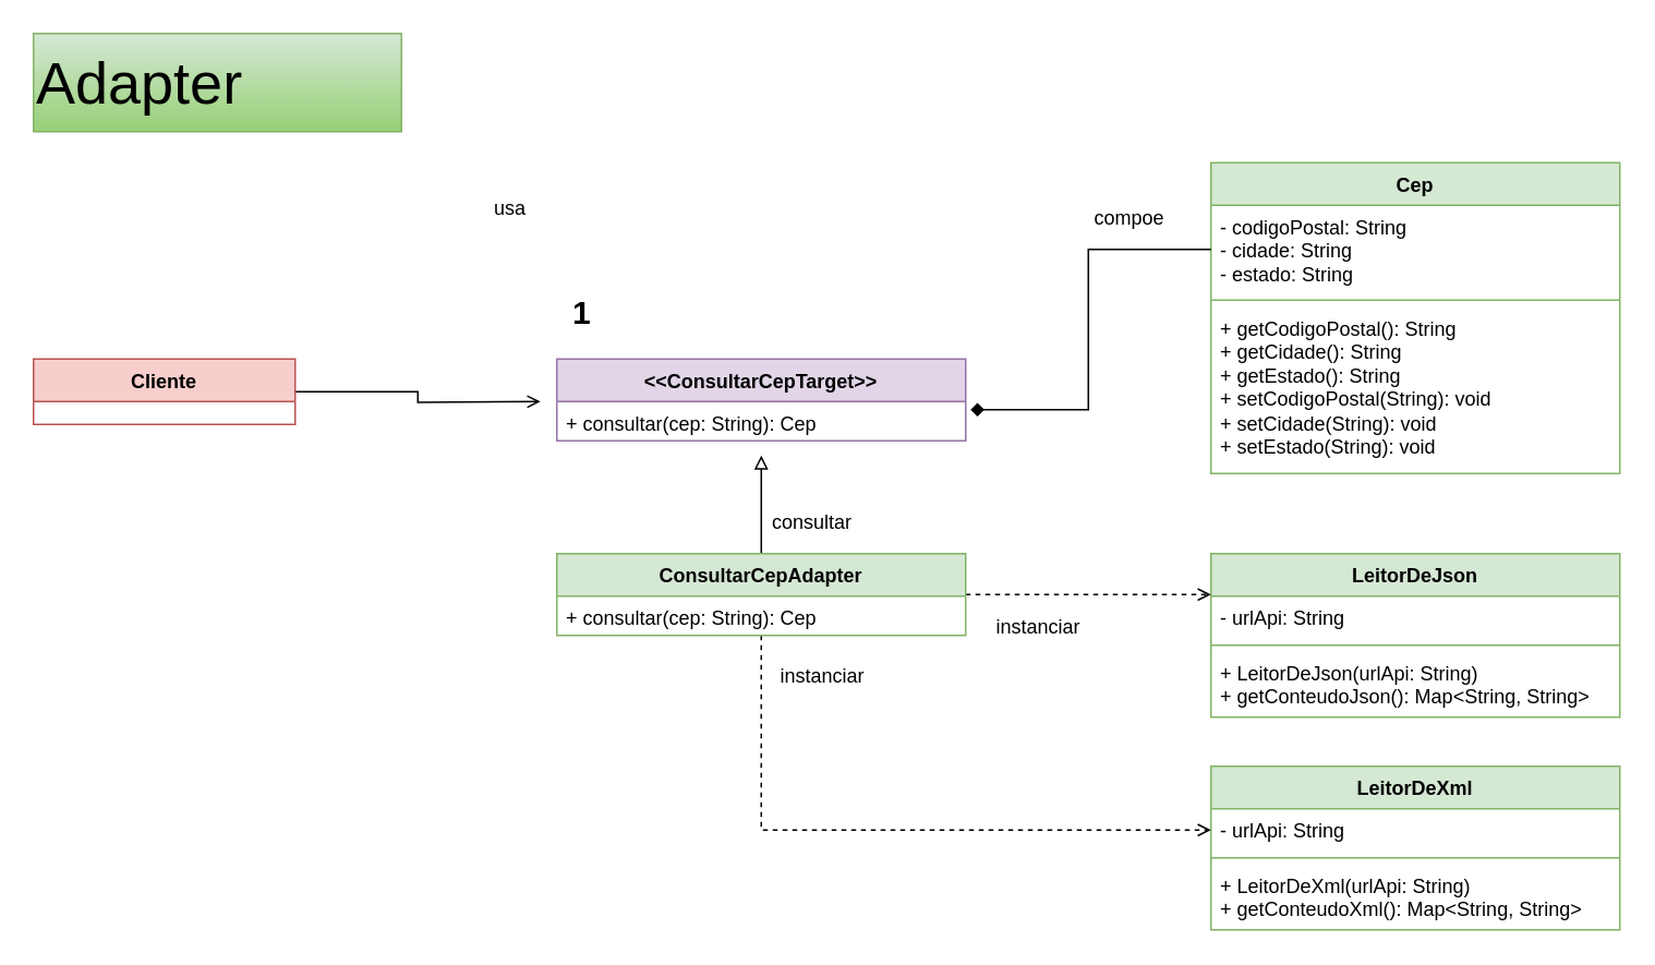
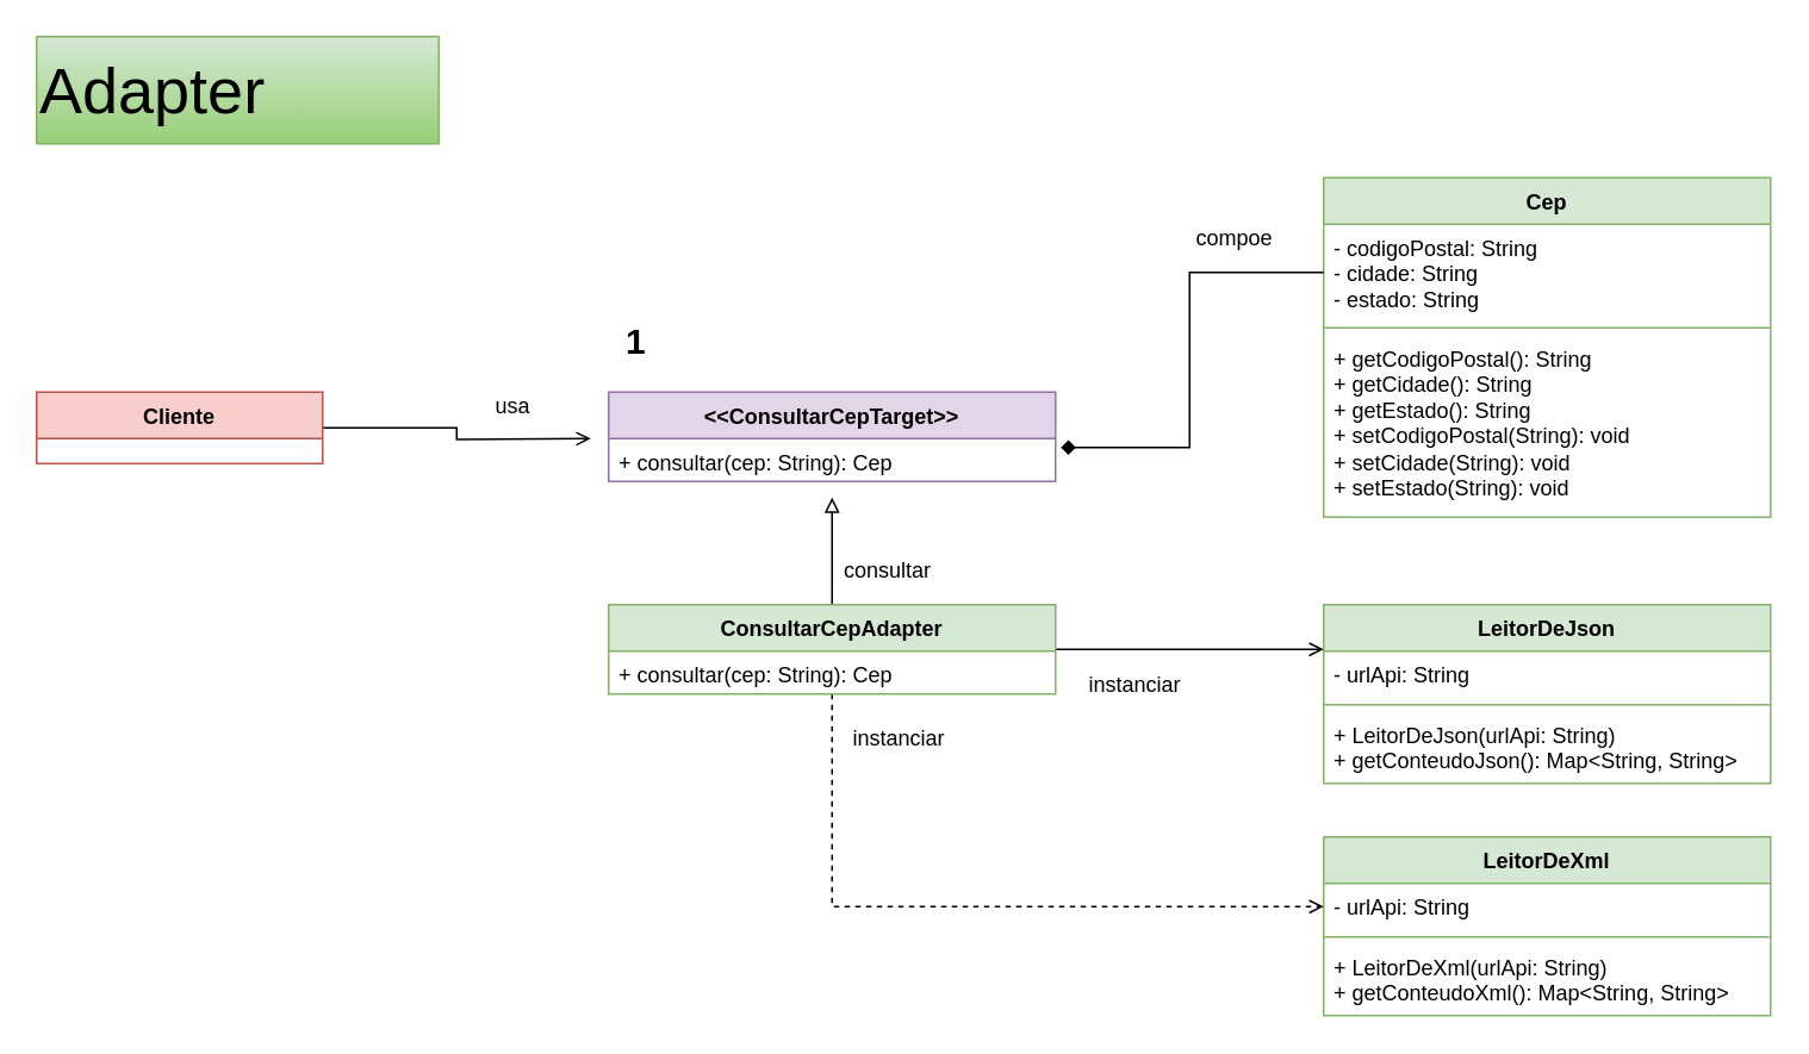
  <mxCell id="0" />
  <mxCell id="1" parent="0" />
  <mxCell id="2" value="Cep" style="swimlane;fontStyle=1;align=center;verticalAlign=top;childLayout=stackLayout;horizontal=1;startSize=26;horizontalStack=0;resizeParent=1;resizeParentMax=0;resizeLast=0;collapsible=1;marginBottom=0;whiteSpace=wrap;html=1;fillColor=#d5e8d4;strokeColor=#82b366;" parent="1" vertex="1"><mxGeometry x="740" y="99" width="250" height="190" as="geometry" /></mxCell>
  <mxCell id="3" value="&lt;div&gt;- codigoPostal: String&lt;/div&gt;&lt;div&gt;- cidade: String&lt;/div&gt;&lt;div&gt;- estado: String&lt;/div&gt;" style="text;strokeColor=none;fillColor=none;align=left;verticalAlign=top;spacingLeft=4;spacingRight=4;overflow=hidden;rotatable=0;points=[[0,0.5],[1,0.5]];portConstraint=eastwest;whiteSpace=wrap;html=1;" parent="2" vertex="1"><mxGeometry y="26" width="250" height="54" as="geometry" /></mxCell>
  <mxCell id="4" value="" style="line;strokeWidth=1;fillColor=none;align=left;verticalAlign=middle;spacingTop=-1;spacingLeft=3;spacingRight=3;rotatable=0;labelPosition=right;points=[];portConstraint=eastwest;strokeColor=inherit;" parent="2" vertex="1"><mxGeometry y="80" width="250" height="8" as="geometry" /></mxCell>
  <mxCell id="5" value="&lt;div&gt;+ getCodigoPostal(): String&lt;/div&gt;&lt;div&gt;+ getCidade(): String&lt;/div&gt;&lt;div&gt;+ getEstado(): String&lt;/div&gt;&lt;div&gt;+ setCodigoPostal(String): void&lt;/div&gt;&lt;div&gt;+ setCidade(String): void&lt;/div&gt;&lt;div&gt;+ setEstado(String): void&lt;/div&gt;" style="text;strokeColor=none;fillColor=none;align=left;verticalAlign=top;spacingLeft=4;spacingRight=4;overflow=hidden;rotatable=0;points=[[0,0.5],[1,0.5]];portConstraint=eastwest;whiteSpace=wrap;html=1;" parent="2" vertex="1"><mxGeometry y="88" width="250" height="102" as="geometry" /></mxCell>
  <mxCell id="6" style="edgeStyle=orthogonalEdgeStyle;rounded=0;orthogonalLoop=1;jettySize=auto;html=1;endArrow=open;endFill=0;" edge="1" parent="1" source="7"><mxGeometry relative="1" as="geometry"><mxPoint x="330" y="245" as="targetPoint" /></mxGeometry></mxCell>
  <mxCell id="7" value="Cliente" style="swimlane;fontStyle=1;align=center;verticalAlign=top;childLayout=stackLayout;horizontal=1;startSize=26;horizontalStack=0;resizeParent=1;resizeParentMax=0;resizeLast=0;collapsible=1;marginBottom=0;whiteSpace=wrap;html=1;fillColor=#f8cecc;strokeColor=#b85450;" parent="1" vertex="1"><mxGeometry x="20" y="219" width="160" height="40" as="geometry" /></mxCell>
  <mxCell id="8" value="&lt;font style=&quot;font-size: 20px;&quot;&gt;&lt;b&gt;1&lt;/b&gt;&lt;/font&gt;" style="text;html=1;align=center;verticalAlign=middle;resizable=0;points=[];autosize=1;strokeColor=none;fillColor=none;" parent="1" vertex="1"><mxGeometry x="340" y="170" width="30" height="40" as="geometry" /></mxCell>
  <mxCell id="9" value="&amp;lt;&amp;lt;ConsultarCepTarget&amp;gt;&amp;gt;" style="swimlane;fontStyle=1;align=center;verticalAlign=top;childLayout=stackLayout;horizontal=1;startSize=26;horizontalStack=0;resizeParent=1;resizeParentMax=0;resizeLast=0;collapsible=1;marginBottom=0;whiteSpace=wrap;html=1;fillColor=#e1d5e7;strokeColor=#9673a6;" vertex="1" parent="1"><mxGeometry x="340" y="219" width="250" height="50" as="geometry" /></mxCell>
  <mxCell id="10" value="&lt;div&gt;+ consultar(cep: String): Cep&lt;/div&gt;" style="text;strokeColor=none;fillColor=none;align=left;verticalAlign=top;spacingLeft=4;spacingRight=4;overflow=hidden;rotatable=0;points=[[0,0.5],[1,0.5]];portConstraint=eastwest;whiteSpace=wrap;html=1;" vertex="1" parent="9"><mxGeometry y="26" width="250" height="24" as="geometry" /></mxCell>
  <mxCell id="11" value="LeitorDeJson" style="swimlane;fontStyle=1;align=center;verticalAlign=top;childLayout=stackLayout;horizontal=1;startSize=26;horizontalStack=0;resizeParent=1;resizeParentMax=0;resizeLast=0;collapsible=1;marginBottom=0;whiteSpace=wrap;html=1;fillColor=#d5e8d4;strokeColor=#82b366;" vertex="1" parent="1"><mxGeometry x="740" y="338" width="250" height="100" as="geometry" /></mxCell>
  <mxCell id="12" value="- urlApi: String" style="text;strokeColor=none;fillColor=none;align=left;verticalAlign=top;spacingLeft=4;spacingRight=4;overflow=hidden;rotatable=0;points=[[0,0.5],[1,0.5]];portConstraint=eastwest;whiteSpace=wrap;html=1;" vertex="1" parent="11"><mxGeometry y="26" width="250" height="26" as="geometry" /></mxCell>
  <mxCell id="13" value="" style="line;strokeWidth=1;fillColor=none;align=left;verticalAlign=middle;spacingTop=-1;spacingLeft=3;spacingRight=3;rotatable=0;labelPosition=right;points=[];portConstraint=eastwest;strokeColor=inherit;" vertex="1" parent="11"><mxGeometry y="52" width="250" height="8" as="geometry" /></mxCell>
  <mxCell id="14" value="&lt;div&gt;+ LeitorDeJson(urlApi: String)&lt;/div&gt;&lt;div&gt;+ getConteudoJson(): Map&amp;lt;String, String&amp;gt;&lt;/div&gt;" style="text;strokeColor=none;fillColor=none;align=left;verticalAlign=top;spacingLeft=4;spacingRight=4;overflow=hidden;rotatable=0;points=[[0,0.5],[1,0.5]];portConstraint=eastwest;whiteSpace=wrap;html=1;" vertex="1" parent="11"><mxGeometry y="60" width="250" height="40" as="geometry" /></mxCell>
  <mxCell id="15" value="LeitorDeXml" style="swimlane;fontStyle=1;align=center;verticalAlign=top;childLayout=stackLayout;horizontal=1;startSize=26;horizontalStack=0;resizeParent=1;resizeParentMax=0;resizeLast=0;collapsible=1;marginBottom=0;whiteSpace=wrap;html=1;fillColor=#d5e8d4;strokeColor=#82b366;" vertex="1" parent="1"><mxGeometry x="740" y="468" width="250" height="100" as="geometry" /></mxCell>
  <mxCell id="16" value="- urlApi: String" style="text;strokeColor=none;fillColor=none;align=left;verticalAlign=top;spacingLeft=4;spacingRight=4;overflow=hidden;rotatable=0;points=[[0,0.5],[1,0.5]];portConstraint=eastwest;whiteSpace=wrap;html=1;" vertex="1" parent="15"><mxGeometry y="26" width="250" height="26" as="geometry" /></mxCell>
  <mxCell id="17" value="" style="line;strokeWidth=1;fillColor=none;align=left;verticalAlign=middle;spacingTop=-1;spacingLeft=3;spacingRight=3;rotatable=0;labelPosition=right;points=[];portConstraint=eastwest;strokeColor=inherit;" vertex="1" parent="15"><mxGeometry y="52" width="250" height="8" as="geometry" /></mxCell>
  <mxCell id="18" value="&lt;div&gt;+ LeitorDeXml(urlApi: String)&lt;/div&gt;&lt;div&gt;+ getConteudoXml(): Map&amp;lt;String, String&amp;gt;&lt;/div&gt;" style="text;strokeColor=none;fillColor=none;align=left;verticalAlign=top;spacingLeft=4;spacingRight=4;overflow=hidden;rotatable=0;points=[[0,0.5],[1,0.5]];portConstraint=eastwest;whiteSpace=wrap;html=1;" vertex="1" parent="15"><mxGeometry y="60" width="250" height="40" as="geometry" /></mxCell>
  <mxCell id="19" style="edgeStyle=orthogonalEdgeStyle;rounded=0;orthogonalLoop=1;jettySize=auto;html=1;endArrow=block;endFill=0;" edge="1" parent="1" source="22"><mxGeometry relative="1" as="geometry"><mxPoint x="465" y="278" as="targetPoint" /></mxGeometry></mxCell>
  <mxCell id="20" style="edgeStyle=orthogonalEdgeStyle;rounded=0;orthogonalLoop=1;jettySize=auto;html=1;entryX=0;entryY=0.5;entryDx=0;entryDy=0;dashed=1;endArrow=open;endFill=0;" edge="1" parent="1" source="22" target="16"><mxGeometry relative="1" as="geometry" /></mxCell>
- <mxCell id="21" style="edgeStyle=orthogonalEdgeStyle;rounded=0;orthogonalLoop=1;jettySize=auto;html=1;entryX=0;entryY=0.25;entryDx=0;entryDy=0;endArrow=open;endFill=0;dashed=1;" edge="1" parent="1" source="22" target="11"><mxGeometry relative="1" as="geometry" /></mxCell>
+ <mxCell id="21" style="edgeStyle=orthogonalEdgeStyle;rounded=0;orthogonalLoop=1;jettySize=auto;html=1;entryX=0;entryY=0.25;entryDx=0;entryDy=0;endArrow=open;endFill=0;dashed=0;" edge="1" parent="1" source="22" target="11"><mxGeometry relative="1" as="geometry" /></mxCell>
  <mxCell id="22" value="ConsultarCepAdapter" style="swimlane;fontStyle=1;align=center;verticalAlign=top;childLayout=stackLayout;horizontal=1;startSize=26;horizontalStack=0;resizeParent=1;resizeParentMax=0;resizeLast=0;collapsible=1;marginBottom=0;whiteSpace=wrap;html=1;fillColor=#d5e8d4;strokeColor=#82b366;" vertex="1" parent="1"><mxGeometry x="340" y="338" width="250" height="50" as="geometry" /></mxCell>
  <mxCell id="23" value="+ consultar(cep: String): Cep" style="text;strokeColor=none;fillColor=none;align=left;verticalAlign=top;spacingLeft=4;spacingRight=4;overflow=hidden;rotatable=0;points=[[0,0.5],[1,0.5]];portConstraint=eastwest;whiteSpace=wrap;html=1;" vertex="1" parent="22"><mxGeometry y="26" width="250" height="24" as="geometry" /></mxCell>
  <mxCell id="24" style="edgeStyle=orthogonalEdgeStyle;rounded=0;orthogonalLoop=1;jettySize=auto;html=1;entryX=1.012;entryY=0.208;entryDx=0;entryDy=0;entryPerimeter=0;endArrow=diamond;endFill=1;" edge="1" parent="1" source="3" target="10"><mxGeometry relative="1" as="geometry" /></mxCell>
  <mxCell id="25" value="&lt;font style=&quot;font-size: 36px;&quot;&gt;Adapter&lt;/font&gt;" style="text;html=1;align=left;verticalAlign=middle;resizable=0;points=[];autosize=1;fillColor=#d5e8d4;strokeColor=#82b366;gradientColor=#97d077;" vertex="1" parent="1"><mxGeometry x="20" y="20" width="225" height="60" as="geometry" /></mxCell>
- <mxCell id="26" value="usa" style="text;html=1;align=left;verticalAlign=middle;resizable=0;points=[];autosize=1;strokeColor=none;fillColor=none;" vertex="1" parent="1"><mxGeometry x="300" y="112" width="40" height="30" as="geometry" /></mxCell>
+ <mxCell id="26" value="usa" style="text;html=1;align=left;verticalAlign=middle;resizable=0;points=[];autosize=1;strokeColor=none;fillColor=none;" vertex="1" parent="1"><mxGeometry x="275" y="212" width="40" height="30" as="geometry" /></mxCell>
  <mxCell id="27" value="consultar" style="text;html=1;align=left;verticalAlign=middle;resizable=0;points=[];autosize=1;strokeColor=none;fillColor=none;" vertex="1" parent="1"><mxGeometry x="470" y="304" width="90" height="30" as="geometry" /></mxCell>
  <mxCell id="28" value="compoe" style="text;html=1;align=left;verticalAlign=middle;resizable=0;points=[];autosize=1;strokeColor=none;fillColor=none;" vertex="1" parent="1"><mxGeometry x="667" y="118" width="70" height="30" as="geometry" /></mxCell>
  <mxCell id="29" value="instanciar" style="text;html=1;align=left;verticalAlign=middle;resizable=0;points=[];autosize=1;strokeColor=none;fillColor=none;" vertex="1" parent="1"><mxGeometry x="607" y="368" width="70" height="30" as="geometry" /></mxCell>
  <mxCell id="30" value="instanciar" style="text;html=1;align=left;verticalAlign=middle;resizable=0;points=[];autosize=1;strokeColor=none;fillColor=none;" vertex="1" parent="1"><mxGeometry x="475" y="398" width="70" height="30" as="geometry" /></mxCell>
